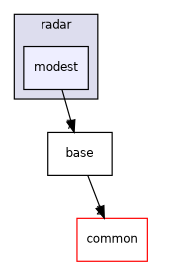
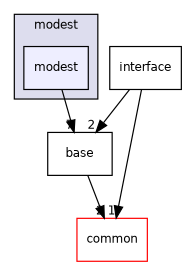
  digraph {
    compound=true
    node [fontname=Helvetica fontsize=10 shape=box]
    edge [headlabel=2 labeldistance=1.5 labelfontname=Helvetica labelfontsize=10]
    n1 [fillcolor="#eeeeff" label=modest pencolor=black style=filled]
    n2 [label=base]
    n3 [color=red fillcolor=white label=common style=filled]
+   n4 [label=interface]
    subgraph cluster_1 {
      bgcolor="#ddddee"
      fontname=Helvetica
      fontsize=10
-     label=radar
+     label=modest
      pencolor=black
      n1
    }
    n1 -> n2 [headlabel=7]
    n2 -> n3
+   n4 -> n2
+   n4 -> n3 [headlabel=1]
  }
